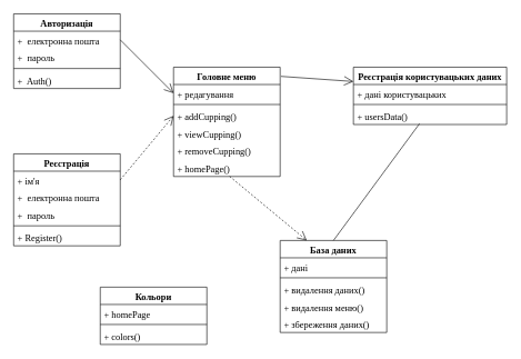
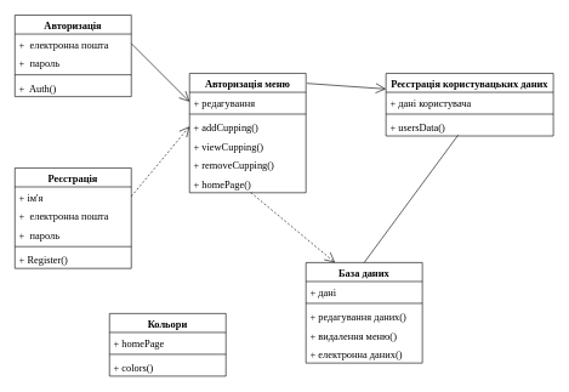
  <mxCell id="0" />
  <mxCell id="1" parent="0" />
  <mxCell id="2" value="Авторизація" style="swimlane;fontStyle=1;align=center;verticalAlign=top;childLayout=stackLayout;horizontal=1;startSize=26;horizontalStack=0;resizeParent=1;resizeParentMax=0;resizeLast=0;collapsible=1;marginBottom=0;fontFamily=Times New Roman;fontSize=14;" vertex="1" parent="1"><mxGeometry x="20" y="20" width="160" height="112" as="geometry" /></mxCell>
  <mxCell id="3" value="+  електронна пошта" style="text;strokeColor=none;fillColor=none;align=left;verticalAlign=top;spacingLeft=4;spacingRight=4;overflow=hidden;rotatable=0;points=[[0,0.5],[1,0.5]];portConstraint=eastwest;fontFamily=Times New Roman;fontSize=14;" vertex="1" parent="2"><mxGeometry y="26" width="160" height="26" as="geometry" /></mxCell>
  <mxCell id="4" value="+  пароль" style="text;strokeColor=none;fillColor=none;align=left;verticalAlign=top;spacingLeft=4;spacingRight=4;overflow=hidden;rotatable=0;points=[[0,0.5],[1,0.5]];portConstraint=eastwest;fontFamily=Times New Roman;fontSize=14;" vertex="1" parent="2"><mxGeometry y="52" width="160" height="26" as="geometry" /></mxCell>
  <mxCell id="5" value="" style="line;strokeWidth=1;fillColor=none;align=left;verticalAlign=middle;spacingTop=-1;spacingLeft=3;spacingRight=3;rotatable=0;labelPosition=right;points=[];portConstraint=eastwest;fontFamily=Times New Roman;fontSize=14;" vertex="1" parent="2"><mxGeometry y="78" width="160" height="8" as="geometry" /></mxCell>
  <mxCell id="6" value="+  Auth()" style="text;strokeColor=none;fillColor=none;align=left;verticalAlign=top;spacingLeft=4;spacingRight=4;overflow=hidden;rotatable=0;points=[[0,0.5],[1,0.5]];portConstraint=eastwest;fontFamily=Times New Roman;fontSize=14;" vertex="1" parent="2"><mxGeometry y="86" width="160" height="26" as="geometry" /></mxCell>
  <mxCell id="7" value="Реєстрація" style="swimlane;fontStyle=1;align=center;verticalAlign=top;childLayout=stackLayout;horizontal=1;startSize=26;horizontalStack=0;resizeParent=1;resizeParentMax=0;resizeLast=0;collapsible=1;marginBottom=0;fontFamily=Times New Roman;fontSize=14;" vertex="1" parent="1"><mxGeometry x="20" y="230" width="160" height="138" as="geometry" /></mxCell>
  <mxCell id="8" value="+ ім'я" style="text;strokeColor=none;fillColor=none;align=left;verticalAlign=top;spacingLeft=4;spacingRight=4;overflow=hidden;rotatable=0;points=[[0,0.5],[1,0.5]];portConstraint=eastwest;fontFamily=Times New Roman;fontSize=14;" vertex="1" parent="7"><mxGeometry y="26" width="160" height="26" as="geometry" /></mxCell>
  <mxCell id="9" value="+  електронна пошта" style="text;strokeColor=none;fillColor=none;align=left;verticalAlign=top;spacingLeft=4;spacingRight=4;overflow=hidden;rotatable=0;points=[[0,0.5],[1,0.5]];portConstraint=eastwest;fontFamily=Times New Roman;fontSize=14;" vertex="1" parent="7"><mxGeometry y="52" width="160" height="26" as="geometry" /></mxCell>
  <mxCell id="10" value="+  пароль" style="text;strokeColor=none;fillColor=none;align=left;verticalAlign=top;spacingLeft=4;spacingRight=4;overflow=hidden;rotatable=0;points=[[0,0.5],[1,0.5]];portConstraint=eastwest;fontFamily=Times New Roman;fontSize=14;" vertex="1" parent="7"><mxGeometry y="78" width="160" height="26" as="geometry" /></mxCell>
  <mxCell id="11" value="" style="line;strokeWidth=1;fillColor=none;align=left;verticalAlign=middle;spacingTop=-1;spacingLeft=3;spacingRight=3;rotatable=0;labelPosition=right;points=[];portConstraint=eastwest;fontFamily=Times New Roman;fontSize=14;" vertex="1" parent="7"><mxGeometry y="104" width="160" height="8" as="geometry" /></mxCell>
  <mxCell id="12" value="+ Register()" style="text;strokeColor=none;fillColor=none;align=left;verticalAlign=top;spacingLeft=4;spacingRight=4;overflow=hidden;rotatable=0;points=[[0,0.5],[1,0.5]];portConstraint=eastwest;fontFamily=Times New Roman;fontSize=14;" vertex="1" parent="7"><mxGeometry y="112" width="160" height="26" as="geometry" /></mxCell>
- <mxCell id="13" value="Головне меню" style="swimlane;fontStyle=1;align=center;verticalAlign=top;childLayout=stackLayout;horizontal=1;startSize=26;horizontalStack=0;resizeParent=1;resizeParentMax=0;resizeLast=0;collapsible=1;marginBottom=0;fontFamily=Times New Roman;fontSize=14;" vertex="1" parent="1"><mxGeometry x="260" y="100" width="160" height="164" as="geometry" /></mxCell>
+ <mxCell id="13" value="Авторизація меню" style="swimlane;fontStyle=1;align=center;verticalAlign=top;childLayout=stackLayout;horizontal=1;startSize=26;horizontalStack=0;resizeParent=1;resizeParentMax=0;resizeLast=0;collapsible=1;marginBottom=0;fontFamily=Times New Roman;fontSize=14;" vertex="1" parent="1"><mxGeometry x="260" y="100" width="160" height="164" as="geometry" /></mxCell>
  <mxCell id="14" value="+ редагування" style="text;strokeColor=none;fillColor=none;align=left;verticalAlign=top;spacingLeft=4;spacingRight=4;overflow=hidden;rotatable=0;points=[[0,0.5],[1,0.5]];portConstraint=eastwest;fontFamily=Times New Roman;fontSize=14;" vertex="1" parent="13"><mxGeometry y="26" width="160" height="26" as="geometry" /></mxCell>
  <mxCell id="15" value="" style="line;strokeWidth=1;fillColor=none;align=left;verticalAlign=middle;spacingTop=-1;spacingLeft=3;spacingRight=3;rotatable=0;labelPosition=right;points=[];portConstraint=eastwest;fontFamily=Times New Roman;fontSize=14;" vertex="1" parent="13"><mxGeometry y="52" width="160" height="8" as="geometry" /></mxCell>
  <mxCell id="16" value="+ addCupping()" style="text;strokeColor=none;fillColor=none;align=left;verticalAlign=top;spacingLeft=4;spacingRight=4;overflow=hidden;rotatable=0;points=[[0,0.5],[1,0.5]];portConstraint=eastwest;fontFamily=Times New Roman;fontSize=14;" vertex="1" parent="13"><mxGeometry y="60" width="160" height="26" as="geometry" /></mxCell>
  <mxCell id="17" value="+ viewCupping()" style="text;strokeColor=none;fillColor=none;align=left;verticalAlign=top;spacingLeft=4;spacingRight=4;overflow=hidden;rotatable=0;points=[[0,0.5],[1,0.5]];portConstraint=eastwest;fontFamily=Times New Roman;fontSize=14;" vertex="1" parent="13"><mxGeometry y="86" width="160" height="26" as="geometry" /></mxCell>
  <mxCell id="18" value="+ removeCupping()" style="text;strokeColor=none;fillColor=none;align=left;verticalAlign=top;spacingLeft=4;spacingRight=4;overflow=hidden;rotatable=0;points=[[0,0.5],[1,0.5]];portConstraint=eastwest;fontFamily=Times New Roman;fontSize=14;" vertex="1" parent="13"><mxGeometry y="112" width="160" height="26" as="geometry" /></mxCell>
  <mxCell id="19" value="+ homePage()" style="text;strokeColor=none;fillColor=none;align=left;verticalAlign=top;spacingLeft=4;spacingRight=4;overflow=hidden;rotatable=0;points=[[0,0.5],[1,0.5]];portConstraint=eastwest;fontFamily=Times New Roman;fontSize=14;" vertex="1" parent="13"><mxGeometry y="138" width="160" height="26" as="geometry" /></mxCell>
  <mxCell id="20" value="База даних" style="swimlane;fontStyle=1;align=center;verticalAlign=top;childLayout=stackLayout;horizontal=1;startSize=26;horizontalStack=0;resizeParent=1;resizeParentMax=0;resizeLast=0;collapsible=1;marginBottom=0;fontFamily=Times New Roman;fontSize=14;" vertex="1" parent="1"><mxGeometry x="420" y="360" width="160" height="138" as="geometry" /></mxCell>
  <mxCell id="21" value="+ дані" style="text;strokeColor=none;fillColor=none;align=left;verticalAlign=top;spacingLeft=4;spacingRight=4;overflow=hidden;rotatable=0;points=[[0,0.5],[1,0.5]];portConstraint=eastwest;fontFamily=Times New Roman;fontSize=14;" vertex="1" parent="20"><mxGeometry y="26" width="160" height="26" as="geometry" /></mxCell>
  <mxCell id="22" value="" style="line;strokeWidth=1;fillColor=none;align=left;verticalAlign=middle;spacingTop=-1;spacingLeft=3;spacingRight=3;rotatable=0;labelPosition=right;points=[];portConstraint=eastwest;fontFamily=Times New Roman;fontSize=14;" vertex="1" parent="20"><mxGeometry y="52" width="160" height="8" as="geometry" /></mxCell>
- <mxCell id="23" value="+ видалення даних()" style="text;strokeColor=none;fillColor=none;align=left;verticalAlign=top;spacingLeft=4;spacingRight=4;overflow=hidden;rotatable=0;points=[[0,0.5],[1,0.5]];portConstraint=eastwest;fontFamily=Times New Roman;fontSize=14;" vertex="1" parent="20"><mxGeometry y="60" width="160" height="26" as="geometry" /></mxCell>
+ <mxCell id="23" value="+ редагування даних()" style="text;strokeColor=none;fillColor=none;align=left;verticalAlign=top;spacingLeft=4;spacingRight=4;overflow=hidden;rotatable=0;points=[[0,0.5],[1,0.5]];portConstraint=eastwest;fontFamily=Times New Roman;fontSize=14;" vertex="1" parent="20"><mxGeometry y="60" width="160" height="26" as="geometry" /></mxCell>
  <mxCell id="24" value="+ видалення меню()" style="text;strokeColor=none;fillColor=none;align=left;verticalAlign=top;spacingLeft=4;spacingRight=4;overflow=hidden;rotatable=0;points=[[0,0.5],[1,0.5]];portConstraint=eastwest;fontFamily=Times New Roman;fontSize=14;" vertex="1" parent="20"><mxGeometry y="86" width="160" height="26" as="geometry" /></mxCell>
- <mxCell id="25" value="+ збереження даних()" style="text;strokeColor=none;fillColor=none;align=left;verticalAlign=top;spacingLeft=4;spacingRight=4;overflow=hidden;rotatable=0;points=[[0,0.5],[1,0.5]];portConstraint=eastwest;fontFamily=Times New Roman;fontSize=14;" vertex="1" parent="20"><mxGeometry y="112" width="160" height="26" as="geometry" /></mxCell>
+ <mxCell id="25" value="+ електронна даних()" style="text;strokeColor=none;fillColor=none;align=left;verticalAlign=top;spacingLeft=4;spacingRight=4;overflow=hidden;rotatable=0;points=[[0,0.5],[1,0.5]];portConstraint=eastwest;fontFamily=Times New Roman;fontSize=14;" vertex="1" parent="20"><mxGeometry y="112" width="160" height="26" as="geometry" /></mxCell>
  <mxCell id="26" value="Реєстрація користувацьких даних" style="swimlane;fontStyle=1;align=center;verticalAlign=top;childLayout=stackLayout;horizontal=1;startSize=26;horizontalStack=0;resizeParent=1;resizeParentMax=0;resizeLast=0;collapsible=1;marginBottom=0;fontFamily=Times New Roman;fontSize=14;" vertex="1" parent="1"><mxGeometry x="530" y="100" width="230" height="86" as="geometry" /></mxCell>
- <mxCell id="27" value="+ дані користувацьких" style="text;strokeColor=none;fillColor=none;align=left;verticalAlign=top;spacingLeft=4;spacingRight=4;overflow=hidden;rotatable=0;points=[[0,0.5],[1,0.5]];portConstraint=eastwest;fontFamily=Times New Roman;fontSize=14;" vertex="1" parent="26"><mxGeometry y="26" width="230" height="26" as="geometry" /></mxCell>
+ <mxCell id="27" value="+ дані користувача" style="text;strokeColor=none;fillColor=none;align=left;verticalAlign=top;spacingLeft=4;spacingRight=4;overflow=hidden;rotatable=0;points=[[0,0.5],[1,0.5]];portConstraint=eastwest;fontFamily=Times New Roman;fontSize=14;" vertex="1" parent="26"><mxGeometry y="26" width="230" height="26" as="geometry" /></mxCell>
  <mxCell id="28" value="" style="line;strokeWidth=1;fillColor=none;align=left;verticalAlign=middle;spacingTop=-1;spacingLeft=3;spacingRight=3;rotatable=0;labelPosition=right;points=[];portConstraint=eastwest;fontFamily=Times New Roman;fontSize=14;" vertex="1" parent="26"><mxGeometry y="52" width="230" height="8" as="geometry" /></mxCell>
  <mxCell id="29" value="+ usersData()" style="text;strokeColor=none;fillColor=none;align=left;verticalAlign=top;spacingLeft=4;spacingRight=4;overflow=hidden;rotatable=0;points=[[0,0.5],[1,0.5]];portConstraint=eastwest;fontFamily=Times New Roman;fontSize=14;" vertex="1" parent="26"><mxGeometry y="60" width="230" height="26" as="geometry" /></mxCell>
  <mxCell id="30" value="Кольори" style="swimlane;fontStyle=1;align=center;verticalAlign=top;childLayout=stackLayout;horizontal=1;startSize=26;horizontalStack=0;resizeParent=1;resizeParentMax=0;resizeLast=0;collapsible=1;marginBottom=0;fontFamily=Times New Roman;fontSize=14;" vertex="1" parent="1"><mxGeometry x="150" y="430" width="160" height="86" as="geometry" /></mxCell>
  <mxCell id="31" value="+ homePage" style="text;strokeColor=none;fillColor=none;align=left;verticalAlign=top;spacingLeft=4;spacingRight=4;overflow=hidden;rotatable=0;points=[[0,0.5],[1,0.5]];portConstraint=eastwest;fontFamily=Times New Roman;fontSize=14;" vertex="1" parent="30"><mxGeometry y="26" width="160" height="26" as="geometry" /></mxCell>
  <mxCell id="32" value="" style="line;strokeWidth=1;fillColor=none;align=left;verticalAlign=middle;spacingTop=-1;spacingLeft=3;spacingRight=3;rotatable=0;labelPosition=right;points=[];portConstraint=eastwest;fontFamily=Times New Roman;fontSize=14;" vertex="1" parent="30"><mxGeometry y="52" width="160" height="8" as="geometry" /></mxCell>
  <mxCell id="33" value="+ colors()" style="text;strokeColor=none;fillColor=none;align=left;verticalAlign=top;spacingLeft=4;spacingRight=4;overflow=hidden;rotatable=0;points=[[0,0.5],[1,0.5]];portConstraint=eastwest;fontFamily=Times New Roman;fontSize=14;" vertex="1" parent="30"><mxGeometry y="60" width="160" height="26" as="geometry" /></mxCell>
  <mxCell id="34" value="" style="endArrow=open;endFill=1;endSize=12;html=1;exitX=1;exitY=0.5;exitDx=0;exitDy=0;entryX=0;entryY=0.5;entryDx=0;entryDy=0;fontFamily=Times New Roman;fontSize=14;" edge="1" parent="1" source="3" target="14"><mxGeometry width="160" relative="1" as="geometry"><mxPoint x="220" y="250" as="sourcePoint" /><mxPoint x="380" y="250" as="targetPoint" /></mxGeometry></mxCell>
  <mxCell id="35" value="" style="endArrow=open;endFill=1;endSize=12;html=1;exitX=1;exitY=0.5;exitDx=0;exitDy=0;entryX=0;entryY=0.5;entryDx=0;entryDy=0;fontFamily=Times New Roman;fontSize=14;dashed=1;" edge="1" parent="1" source="8" target="16"><mxGeometry width="160" relative="1" as="geometry"><mxPoint x="310" y="300" as="sourcePoint" /><mxPoint x="470" y="300" as="targetPoint" /></mxGeometry></mxCell>
  <mxCell id="36" value="" style="endArrow=open;endFill=1;endSize=12;html=1;exitX=0.526;exitY=0.992;exitDx=0;exitDy=0;exitPerimeter=0;entryX=0.25;entryY=0;entryDx=0;entryDy=0;fontFamily=Times New Roman;fontSize=14;dashed=1;" edge="1" parent="1" source="19" target="20"><mxGeometry width="160" relative="1" as="geometry"><mxPoint x="310" y="320" as="sourcePoint" /><mxPoint x="470" y="320" as="targetPoint" /></mxGeometry></mxCell>
  <mxCell id="37" value="" style="endArrow=open;endFill=1;endSize=12;html=1;exitX=1.008;exitY=0.084;exitDx=0;exitDy=0;exitPerimeter=0;entryX=0;entryY=0.25;entryDx=0;entryDy=0;fontFamily=Times New Roman;fontSize=14;" edge="1" parent="1" source="13" target="26"><mxGeometry width="160" relative="1" as="geometry"><mxPoint x="310" y="290" as="sourcePoint" /><mxPoint x="470" y="290" as="targetPoint" /></mxGeometry></mxCell>
  <mxCell id="38" value="" style="endArrow=none;endFill=1;endSize=12;html=1;exitX=0.5;exitY=0;exitDx=0;exitDy=0;entryX=0.431;entryY=0.954;entryDx=0;entryDy=0;entryPerimeter=0;fontFamily=Times New Roman;fontSize=14;" edge="1" parent="1" source="20" target="29"><mxGeometry width="160" relative="1" as="geometry"><mxPoint x="310" y="290" as="sourcePoint" /><mxPoint x="470" y="290" as="targetPoint" /></mxGeometry></mxCell>
